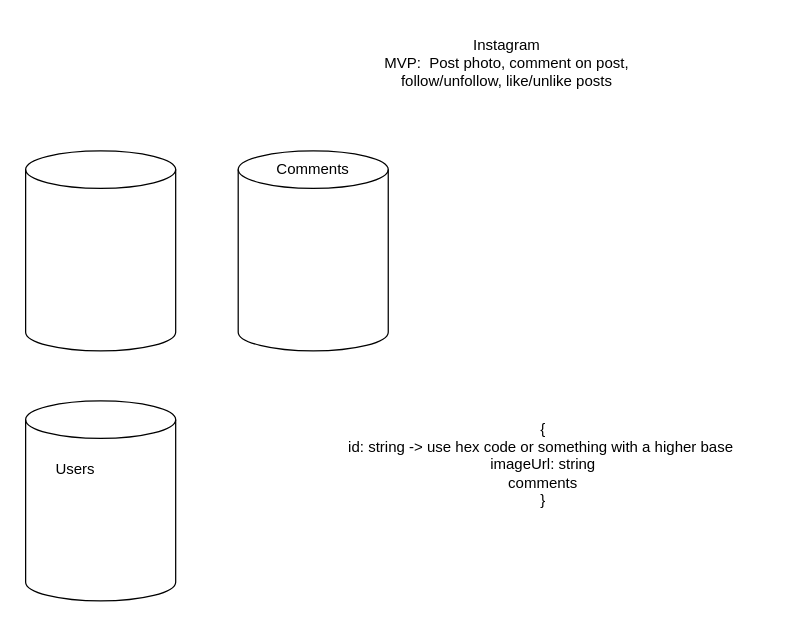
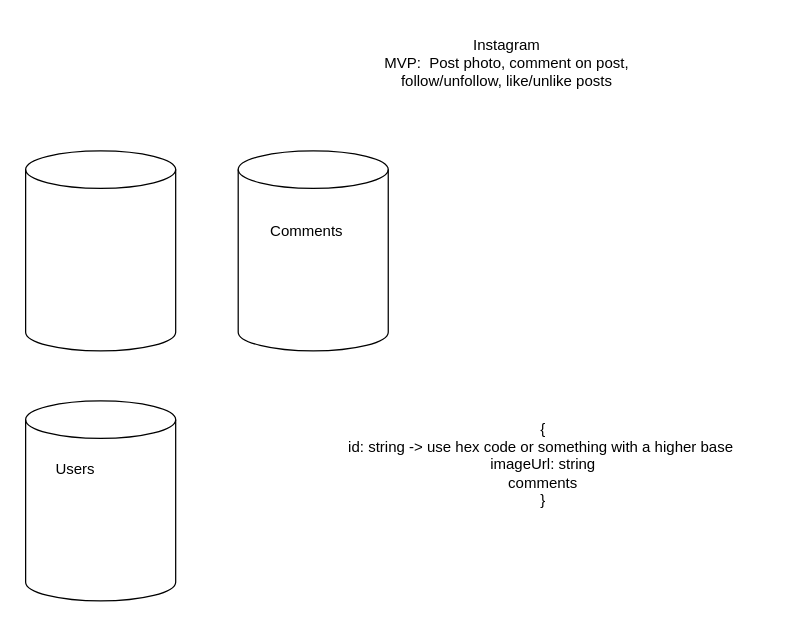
  <mxCell id="0" />
  <mxCell id="1" parent="0" />
  <mxCell id="2" value="Instagram&lt;br&gt;MVP:&amp;nbsp; Post photo, comment on post, follow/unfollow, like/unlike posts" style="text;strokeColor=none;align=center;fillColor=none;html=1;verticalAlign=middle;whiteSpace=wrap;rounded=0;" vertex="1" parent="1"><mxGeometry x="270" y="20" width="270" height="60" as="geometry" /></mxCell>
  <mxCell id="3" value="" style="shape=cylinder3;whiteSpace=wrap;html=1;boundedLbl=1;backgroundOutline=1;size=15;" vertex="1" parent="1"><mxGeometry x="20" y="120" width="120" height="160" as="geometry" /></mxCell>
  <mxCell id="4" value="" style="shape=cylinder3;whiteSpace=wrap;html=1;boundedLbl=1;backgroundOutline=1;size=15;" vertex="1" parent="1"><mxGeometry x="20" y="320" width="120" height="160" as="geometry" /></mxCell>
  <mxCell id="5" value="Users" style="text;strokeColor=none;align=center;fillColor=none;html=1;verticalAlign=middle;whiteSpace=wrap;rounded=0;" vertex="1" parent="1"><mxGeometry x="25" y="360" width="70" height="30" as="geometry" /></mxCell>
  <mxCell id="6" value="{&lt;br&gt;id: string -&amp;gt; use hex code or something with a higher base&amp;nbsp;&lt;br&gt;imageUrl: string&lt;br&gt;comments&lt;br&gt;}" style="text;strokeColor=none;align=center;fillColor=none;html=1;verticalAlign=middle;whiteSpace=wrap;rounded=0;" vertex="1" parent="1"><mxGeometry x="259" y="291" width="350" height="160" as="geometry" /></mxCell>
  <mxCell id="7" value="" style="shape=cylinder3;whiteSpace=wrap;html=1;boundedLbl=1;backgroundOutline=1;size=15;" vertex="1" parent="1"><mxGeometry x="190" y="120" width="120" height="160" as="geometry" /></mxCell>
- <mxCell id="8" value="Comments" style="text;strokeColor=none;align=center;fillColor=none;html=1;verticalAlign=middle;whiteSpace=wrap;rounded=0;" vertex="1" parent="1"><mxGeometry x="215" y="120" width="70" height="30" as="geometry" /></mxCell>
+ <mxCell id="8" value="Comments" style="text;strokeColor=none;align=center;fillColor=none;html=1;verticalAlign=middle;whiteSpace=wrap;rounded=0;" vertex="1" parent="1"><mxGeometry x="210" y="170" width="70" height="30" as="geometry" /></mxCell>
